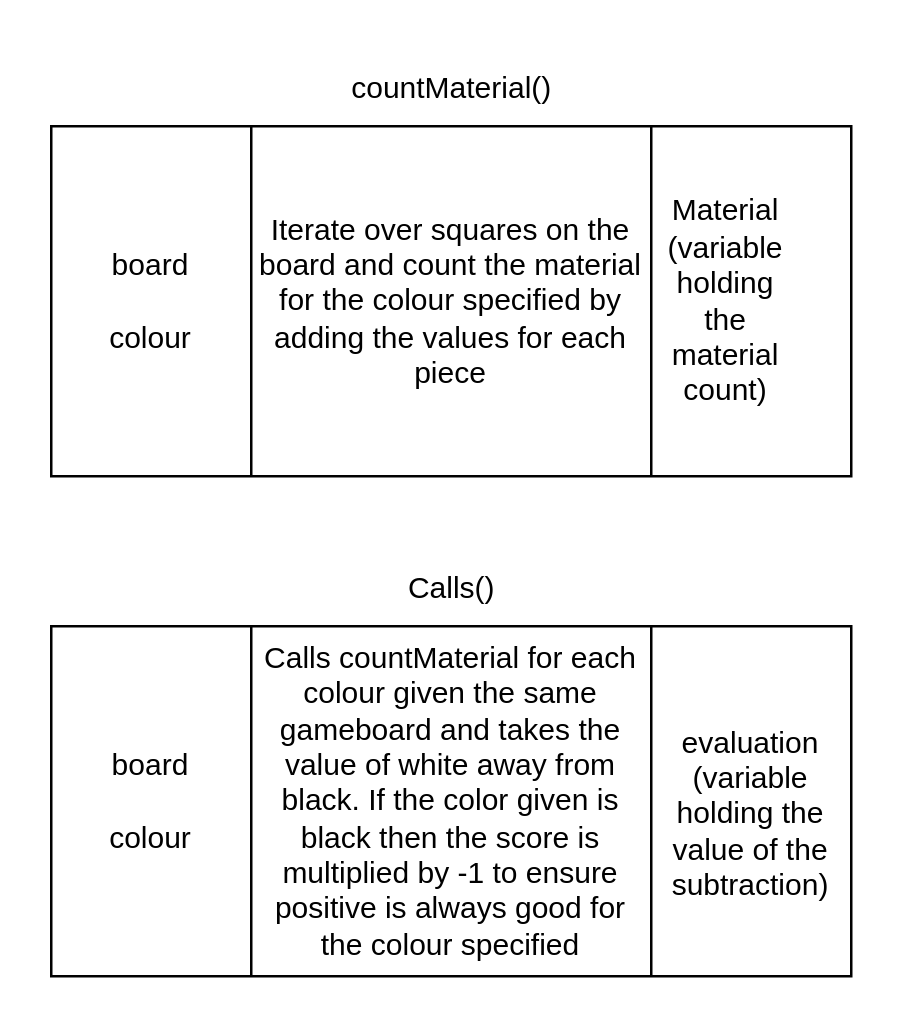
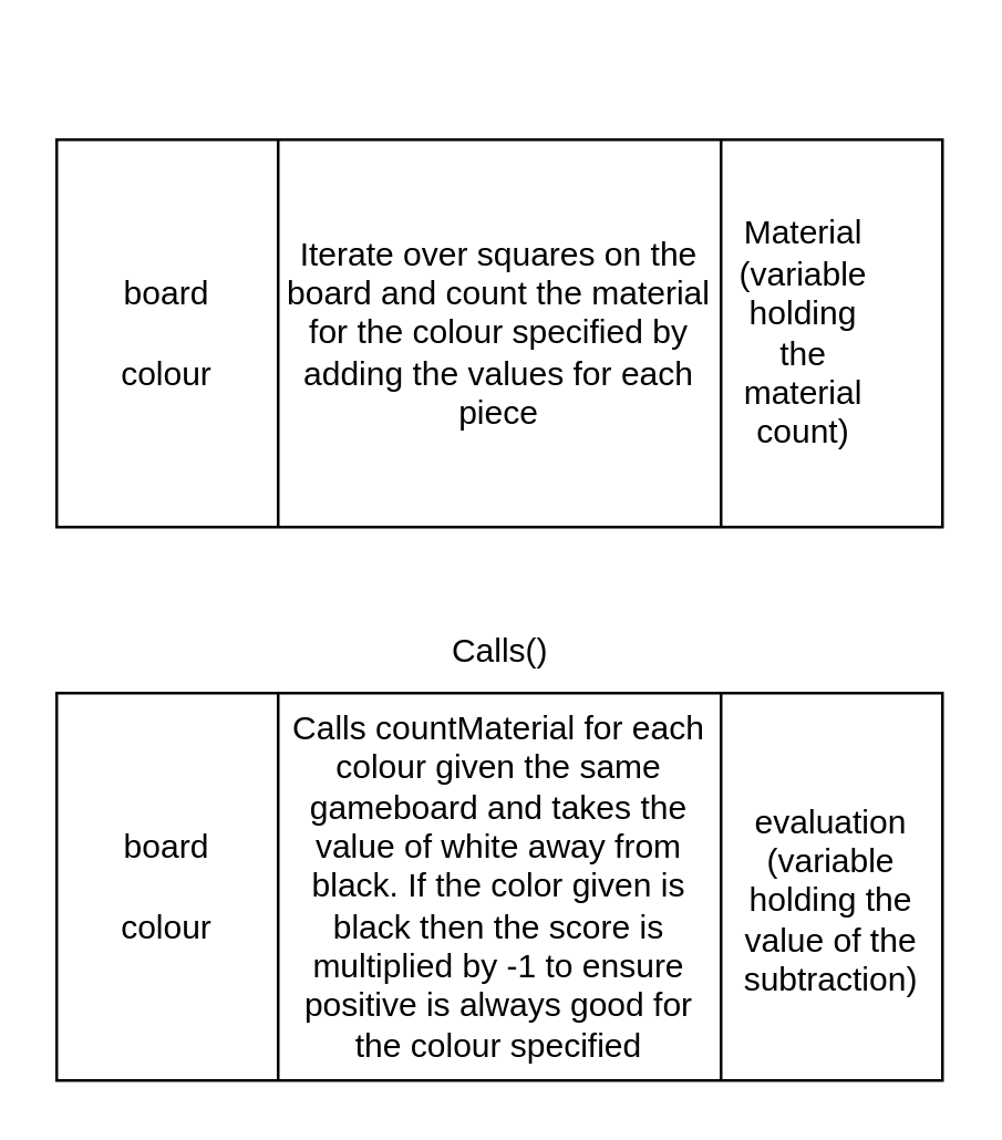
  <mxCell id="0" />
  <mxCell id="1" parent="0" />
  <mxCell id="2" value="" style="group" vertex="1" connectable="0" parent="1"><mxGeometry x="20" y="20" width="320" height="170" as="geometry" /></mxCell>
  <mxCell id="3" value="Iterate over squares on the board and count the material for the colour specified by adding the values for each piece" style="shape=process;whiteSpace=wrap;html=1;backgroundOutline=1;size=0.25;" vertex="1" parent="2"><mxGeometry y="30" width="320" height="140" as="geometry" /></mxCell>
- <mxCell id="4" value="countMaterial()" style="text;html=1;align=center;verticalAlign=middle;resizable=0;points=[];autosize=1;strokeColor=none;fillColor=none;" vertex="1" parent="2"><mxGeometry x="110" width="100" height="30" as="geometry" /></mxCell>
  <mxCell id="5" value="board&lt;div&gt;&lt;br&gt;&lt;/div&gt;&lt;div&gt;colour&lt;/div&gt;" style="text;html=1;align=center;verticalAlign=middle;whiteSpace=wrap;rounded=0;" vertex="1" parent="2"><mxGeometry x="10" y="85" width="60" height="30" as="geometry" /></mxCell>
  <mxCell id="6" value="Material (variable holding the material count)" style="text;html=1;align=center;verticalAlign=middle;whiteSpace=wrap;rounded=0;" vertex="1" parent="2"><mxGeometry x="240" y="85" width="60" height="30" as="geometry" /></mxCell>
  <mxCell id="7" value="" style="group" vertex="1" connectable="0" parent="1"><mxGeometry x="20" y="220" width="320" height="170" as="geometry" /></mxCell>
  <mxCell id="8" value="Calls countMaterial for each colour given the same gameboard and takes the value of white away from black. If the color given is black then the score is multiplied by -1 to ensure positive is always good for the colour specified" style="shape=process;whiteSpace=wrap;html=1;backgroundOutline=1;size=0.25;" vertex="1" parent="7"><mxGeometry y="30" width="320" height="140" as="geometry" /></mxCell>
  <mxCell id="9" value="Calls()" style="text;html=1;align=center;verticalAlign=middle;resizable=0;points=[];autosize=1;strokeColor=none;fillColor=none;" vertex="1" parent="7"><mxGeometry x="120" width="80" height="30" as="geometry" /></mxCell>
  <mxCell id="10" value="board&lt;div&gt;&lt;br&gt;&lt;/div&gt;&lt;div&gt;colour&lt;/div&gt;" style="text;html=1;align=center;verticalAlign=middle;whiteSpace=wrap;rounded=0;" vertex="1" parent="7"><mxGeometry x="10" y="85" width="60" height="30" as="geometry" /></mxCell>
  <mxCell id="11" value="evaluation (variable holding the value of the subtraction)" style="text;html=1;align=center;verticalAlign=middle;whiteSpace=wrap;rounded=0;" vertex="1" parent="7"><mxGeometry x="250" y="90" width="60" height="30" as="geometry" /></mxCell>
